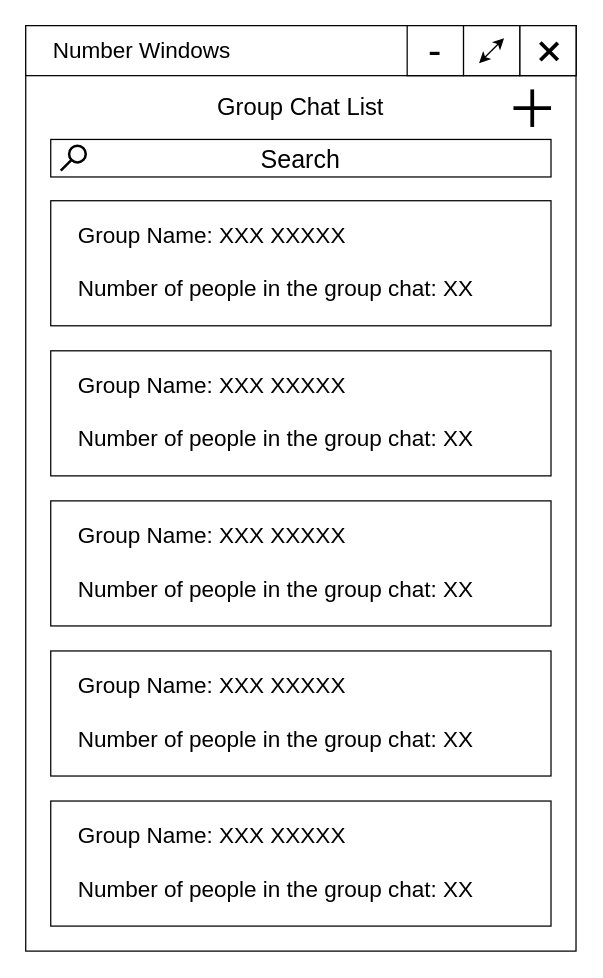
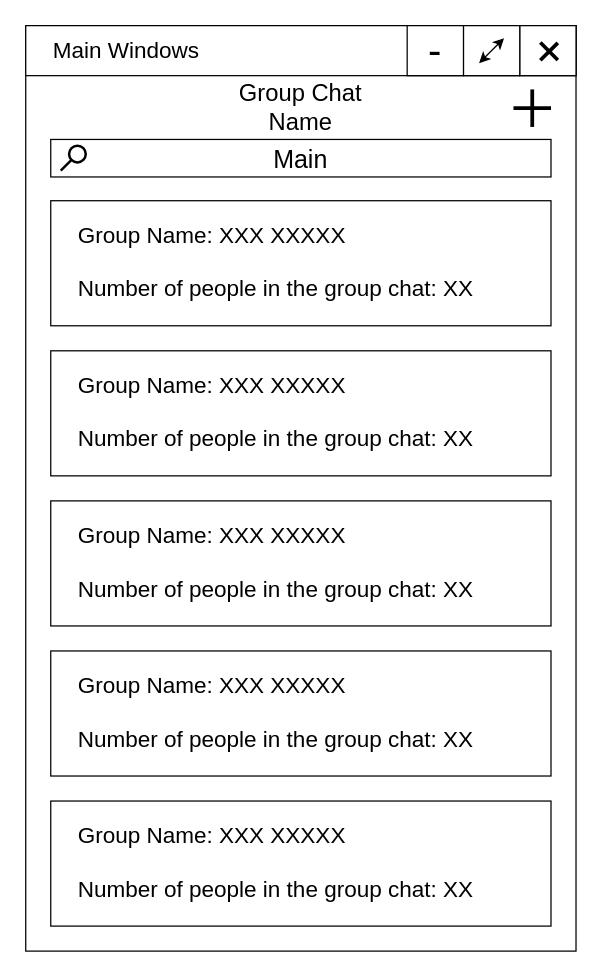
  <mxCell id="0" />
  <mxCell id="1" parent="0" />
  <mxCell id="2" value="" style="rounded=0;whiteSpace=wrap;html=1;" parent="1" vertex="1"><mxGeometry x="20" y="20" width="440" height="740" as="geometry" /></mxCell>
- <mxCell id="3" value="&lt;font style=&quot;font-size: 18px&quot;&gt;&amp;nbsp; &amp;nbsp; Number Windows&lt;/font&gt;" style="rounded=0;whiteSpace=wrap;html=1;align=left;" parent="1" vertex="1"><mxGeometry x="20" y="20" width="440" height="40" as="geometry" /></mxCell>
+ <mxCell id="3" value="&lt;font style=&quot;font-size: 18px&quot;&gt;&amp;nbsp; &amp;nbsp; Main Windows&lt;/font&gt;" style="rounded=0;whiteSpace=wrap;html=1;align=left;" parent="1" vertex="1"><mxGeometry x="20" y="20" width="440" height="40" as="geometry" /></mxCell>
  <mxCell id="4" value="&lt;font style=&quot;font-size: 18px&quot;&gt;&amp;nbsp; &amp;nbsp; Group Name: XXX XXXXX&lt;br&gt;&lt;/font&gt;&lt;div style=&quot;font-size: 18px&quot;&gt;&lt;br&gt;&lt;/div&gt;&lt;font style=&quot;font-size: 18px&quot;&gt;&lt;div&gt;&lt;span&gt;&amp;nbsp; &amp;nbsp; Number of people in the group chat: XX&lt;/span&gt;&lt;/div&gt;&lt;/font&gt;" style="rounded=0;whiteSpace=wrap;html=1;align=left;" parent="1" vertex="1"><mxGeometry x="40" y="160" width="400" height="100" as="geometry" /></mxCell>
- <mxCell id="5" value="&lt;font style=&quot;font-size: 19px&quot;&gt;Group Chat List&lt;/font&gt;" style="text;html=1;strokeColor=none;fillColor=none;align=center;verticalAlign=middle;whiteSpace=wrap;rounded=0;" parent="1" vertex="1"><mxGeometry x="165" y="71" width="150" height="30" as="geometry" /></mxCell>
- <mxCell id="6" value="&lt;font style=&quot;font-size: 20px&quot;&gt;Search&lt;/font&gt;" style="rounded=0;whiteSpace=wrap;html=1;" vertex="1" parent="1"><mxGeometry x="40" y="111" width="400" height="30" as="geometry" /></mxCell>
+ <mxCell id="5" value="&lt;font style=&quot;font-size: 19px&quot;&gt;Group Chat Name&lt;/font&gt;" style="text;html=1;strokeColor=none;fillColor=none;align=center;verticalAlign=middle;whiteSpace=wrap;rounded=0;" parent="1" vertex="1"><mxGeometry x="165" y="71" width="150" height="30" as="geometry" /></mxCell>
+ <mxCell id="6" value="&lt;font style=&quot;font-size: 20px&quot;&gt;Main&lt;/font&gt;" style="rounded=0;whiteSpace=wrap;html=1;" vertex="1" parent="1"><mxGeometry x="40" y="111" width="400" height="30" as="geometry" /></mxCell>
  <mxCell id="7" value="" style="group" vertex="1" connectable="0" parent="1"><mxGeometry x="48" y="116" width="20" height="20" as="geometry" /></mxCell>
  <mxCell id="8" style="rounded=0;orthogonalLoop=1;jettySize=auto;html=1;exitX=0;exitY=1;exitDx=0;exitDy=0;endArrow=none;endFill=0;strokeWidth=2;" edge="1" parent="7" source="9"><mxGeometry relative="1" as="geometry"><mxPoint y="20" as="targetPoint" /></mxGeometry></mxCell>
  <mxCell id="9" value="" style="ellipse;whiteSpace=wrap;html=1;aspect=fixed;strokeWidth=2;" vertex="1" parent="7"><mxGeometry x="6.667" width="13.333" height="13.333" as="geometry" /></mxCell>
  <mxCell id="10" value="" style="group" vertex="1" connectable="0" parent="1"><mxGeometry x="410" y="71" width="30" height="30" as="geometry" /></mxCell>
  <mxCell id="11" value="" style="line;strokeWidth=3;html=1;fontSize=20;" vertex="1" parent="10"><mxGeometry y="14.062" width="30" height="1.875" as="geometry" /></mxCell>
  <mxCell id="12" value="" style="line;strokeWidth=3;direction=south;html=1;fontSize=20;" vertex="1" parent="10"><mxGeometry x="14.062" width="1.875" height="30" as="geometry" /></mxCell>
  <mxCell id="13" value="&lt;font style=&quot;font-size: 18px&quot;&gt;&amp;nbsp; &amp;nbsp; Group Name: XXX XXXXX&lt;br&gt;&lt;/font&gt;&lt;div style=&quot;font-size: 18px&quot;&gt;&lt;br&gt;&lt;/div&gt;&lt;font style=&quot;font-size: 18px&quot;&gt;&lt;div&gt;&lt;span&gt;&amp;nbsp; &amp;nbsp; Number of people in the group chat: XX&lt;/span&gt;&lt;/div&gt;&lt;/font&gt;" style="rounded=0;whiteSpace=wrap;html=1;align=left;" vertex="1" parent="1"><mxGeometry x="40" y="280" width="400" height="100" as="geometry" /></mxCell>
  <mxCell id="14" value="&lt;font style=&quot;font-size: 18px&quot;&gt;&amp;nbsp; &amp;nbsp; Group Name: XXX XXXXX&lt;br&gt;&lt;/font&gt;&lt;div style=&quot;font-size: 18px&quot;&gt;&lt;br&gt;&lt;/div&gt;&lt;font style=&quot;font-size: 18px&quot;&gt;&lt;div&gt;&lt;span&gt;&amp;nbsp; &amp;nbsp; Number of people in the group chat: XX&lt;/span&gt;&lt;/div&gt;&lt;/font&gt;" style="rounded=0;whiteSpace=wrap;html=1;align=left;" vertex="1" parent="1"><mxGeometry x="40" y="400" width="400" height="100" as="geometry" /></mxCell>
  <mxCell id="15" value="&lt;font style=&quot;font-size: 18px&quot;&gt;&amp;nbsp; &amp;nbsp; Group Name: XXX XXXXX&lt;br&gt;&lt;/font&gt;&lt;div style=&quot;font-size: 18px&quot;&gt;&lt;br&gt;&lt;/div&gt;&lt;font style=&quot;font-size: 18px&quot;&gt;&lt;div&gt;&lt;span&gt;&amp;nbsp; &amp;nbsp; Number of people in the group chat: XX&lt;/span&gt;&lt;/div&gt;&lt;/font&gt;" style="rounded=0;whiteSpace=wrap;html=1;align=left;" vertex="1" parent="1"><mxGeometry x="40" y="520" width="400" height="100" as="geometry" /></mxCell>
  <mxCell id="16" value="&lt;font style=&quot;font-size: 18px&quot;&gt;&amp;nbsp; &amp;nbsp; Group Name: XXX XXXXX&lt;br&gt;&lt;/font&gt;&lt;div style=&quot;font-size: 18px&quot;&gt;&lt;br&gt;&lt;/div&gt;&lt;font style=&quot;font-size: 18px&quot;&gt;&lt;div&gt;&lt;span&gt;&amp;nbsp; &amp;nbsp; Number of people in the group chat: XX&lt;/span&gt;&lt;/div&gt;&lt;/font&gt;" style="rounded=0;whiteSpace=wrap;html=1;align=left;" vertex="1" parent="1"><mxGeometry x="40" y="640" width="400" height="100" as="geometry" /></mxCell>
  <mxCell id="17" value="" style="rounded=0;whiteSpace=wrap;html=1;fontSize=20;strokeWidth=1;" vertex="1" parent="1"><mxGeometry x="415" y="20" width="45" height="40" as="geometry" /></mxCell>
  <mxCell id="18" value="" style="rounded=0;whiteSpace=wrap;html=1;fontSize=20;strokeWidth=1;" vertex="1" parent="1"><mxGeometry x="370" y="20" width="45" height="40" as="geometry" /></mxCell>
  <mxCell id="19" value="&lt;font style=&quot;font-size: 32px&quot;&gt;-&lt;/font&gt;" style="rounded=0;whiteSpace=wrap;html=1;fontSize=20;strokeWidth=1;" vertex="1" parent="1"><mxGeometry x="325" y="20" width="45" height="40" as="geometry" /></mxCell>
  <mxCell id="20" value="" style="endArrow=classic;startArrow=classic;html=1;rounded=0;fontSize=20;strokeWidth=1;" edge="1" parent="1"><mxGeometry width="50" height="50" relative="1" as="geometry"><mxPoint x="382.5" y="50" as="sourcePoint" /><mxPoint x="402.5" y="30" as="targetPoint" /></mxGeometry></mxCell>
  <mxCell id="21" value="" style="group" vertex="1" connectable="0" parent="1"><mxGeometry x="430.997" y="33.001" width="14.92" height="15.19" as="geometry" /></mxCell>
  <mxCell id="22" value="" style="line;strokeWidth=3;html=1;fontSize=20;rotation=45;" vertex="1" parent="21"><mxGeometry x="-2.415" y="6.785" width="19.75" height="1.35" as="geometry" /></mxCell>
  <mxCell id="23" value="" style="line;strokeWidth=3;html=1;fontSize=20;rotation=-225;" vertex="1" parent="21"><mxGeometry x="-2.415" y="7.055" width="19.75" height="1.35" as="geometry" /></mxCell>
